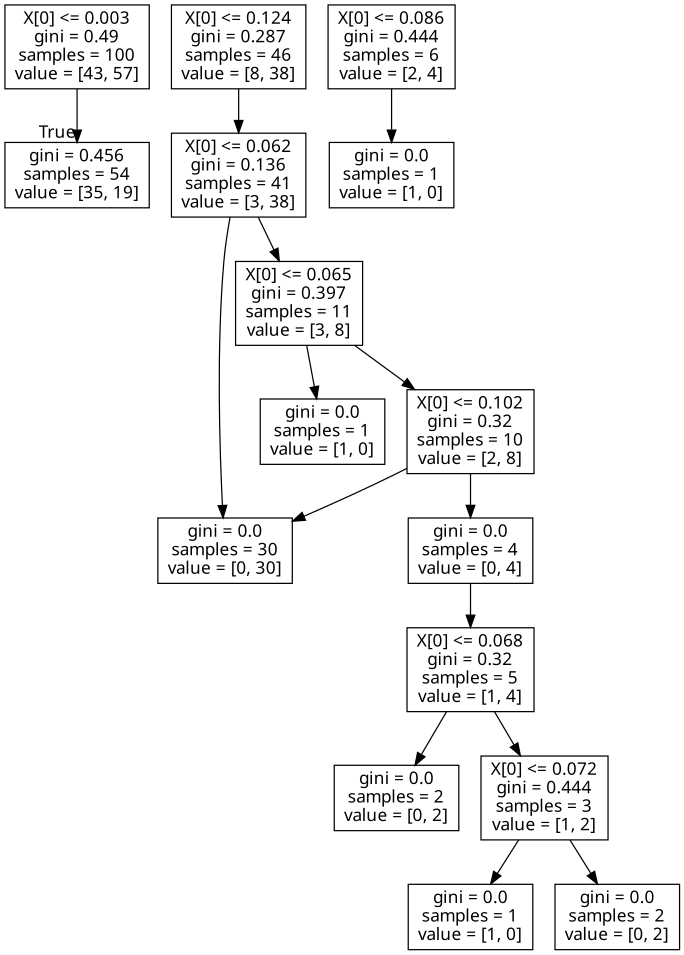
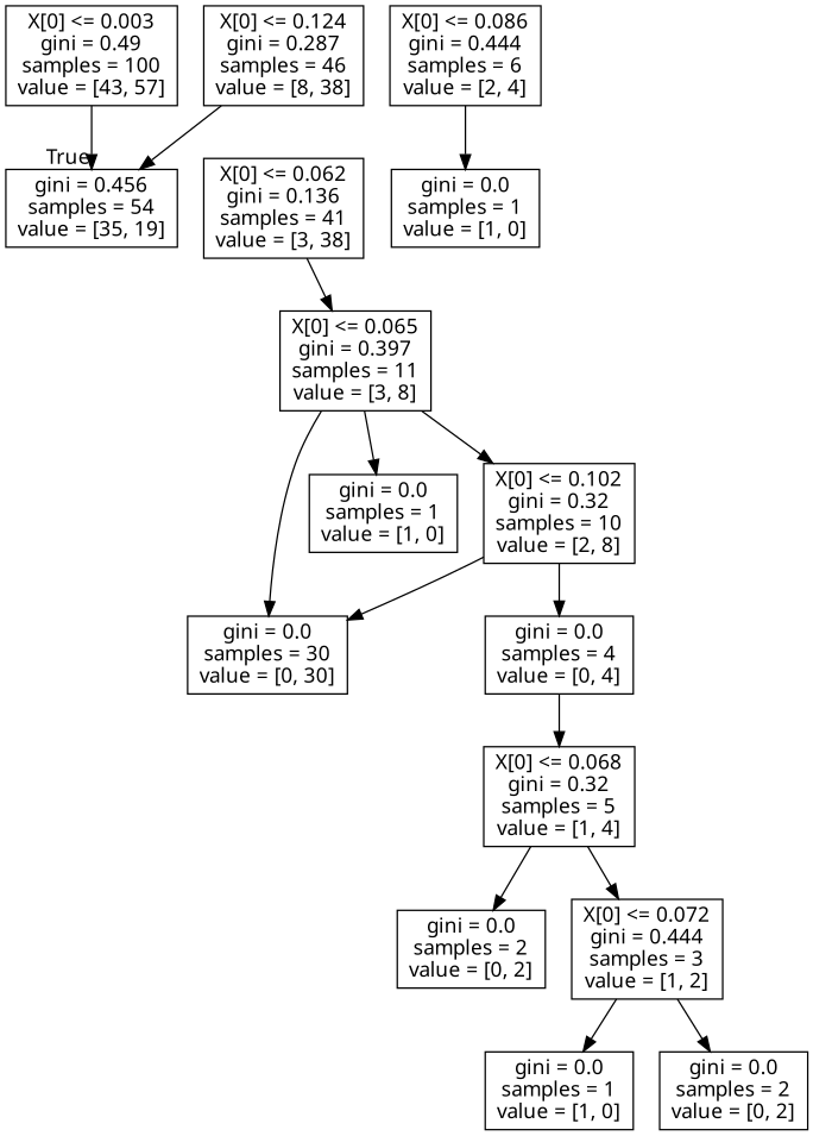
  digraph {
    fontname="Noto Sans"
    node [fontname="Noto Sans" shape=box]
    edge [fontname="Noto Sans"]
    n1 [label="X[0] <= 0.003\ngini = 0.49\nsamples = 100\nvalue = [43, 57]"]
    n2 [label="gini = 0.456\nsamples = 54\nvalue = [35, 19]"]
    n3 [label="X[0] <= 0.124\ngini = 0.287\nsamples = 46\nvalue = [8, 38]"]
    n4 [label="X[0] <= 0.062\ngini = 0.136\nsamples = 41\nvalue = [3, 38]"]
    n5 [label="gini = 0.0\nsamples = 30\nvalue = [0, 30]"]
    n6 [label="X[0] <= 0.065\ngini = 0.397\nsamples = 11\nvalue = [3, 8]"]
    n7 [label="gini = 0.0\nsamples = 1\nvalue = [1, 0]"]
    n8 [label="X[0] <= 0.102\ngini = 0.32\nsamples = 10\nvalue = [2, 8]"]
    n9 [label="gini = 0.0\nsamples = 4\nvalue = [0, 4]"]
    n10 [label="X[0] <= 0.086\ngini = 0.444\nsamples = 6\nvalue = [2, 4]"]
    n11 [label="gini = 0.0\nsamples = 1\nvalue = [1, 0]"]
    n12 [label="X[0] <= 0.068\ngini = 0.32\nsamples = 5\nvalue = [1, 4]"]
    n13 [label="gini = 0.0\nsamples = 2\nvalue = [0, 2]"]
    n14 [label="X[0] <= 0.072\ngini = 0.444\nsamples = 3\nvalue = [1, 2]"]
    n15 [label="gini = 0.0\nsamples = 1\nvalue = [1, 0]"]
    n16 [label="gini = 0.0\nsamples = 2\nvalue = [0, 2]"]
    n1 -> n2 [headlabel=True labelangle=45 labeldistance=2.5]
-   n3 -> n4
-   n4 -> n5
+   n3 -> n2
+   n6 -> n5
    n4 -> n6
    n6 -> n7
    n6 -> n8
    n8 -> n5
    n8 -> n9
    n9 -> n12
    n10 -> n11
    n12 -> n13
    n12 -> n14
    n14 -> n15
    n14 -> n16
  }
